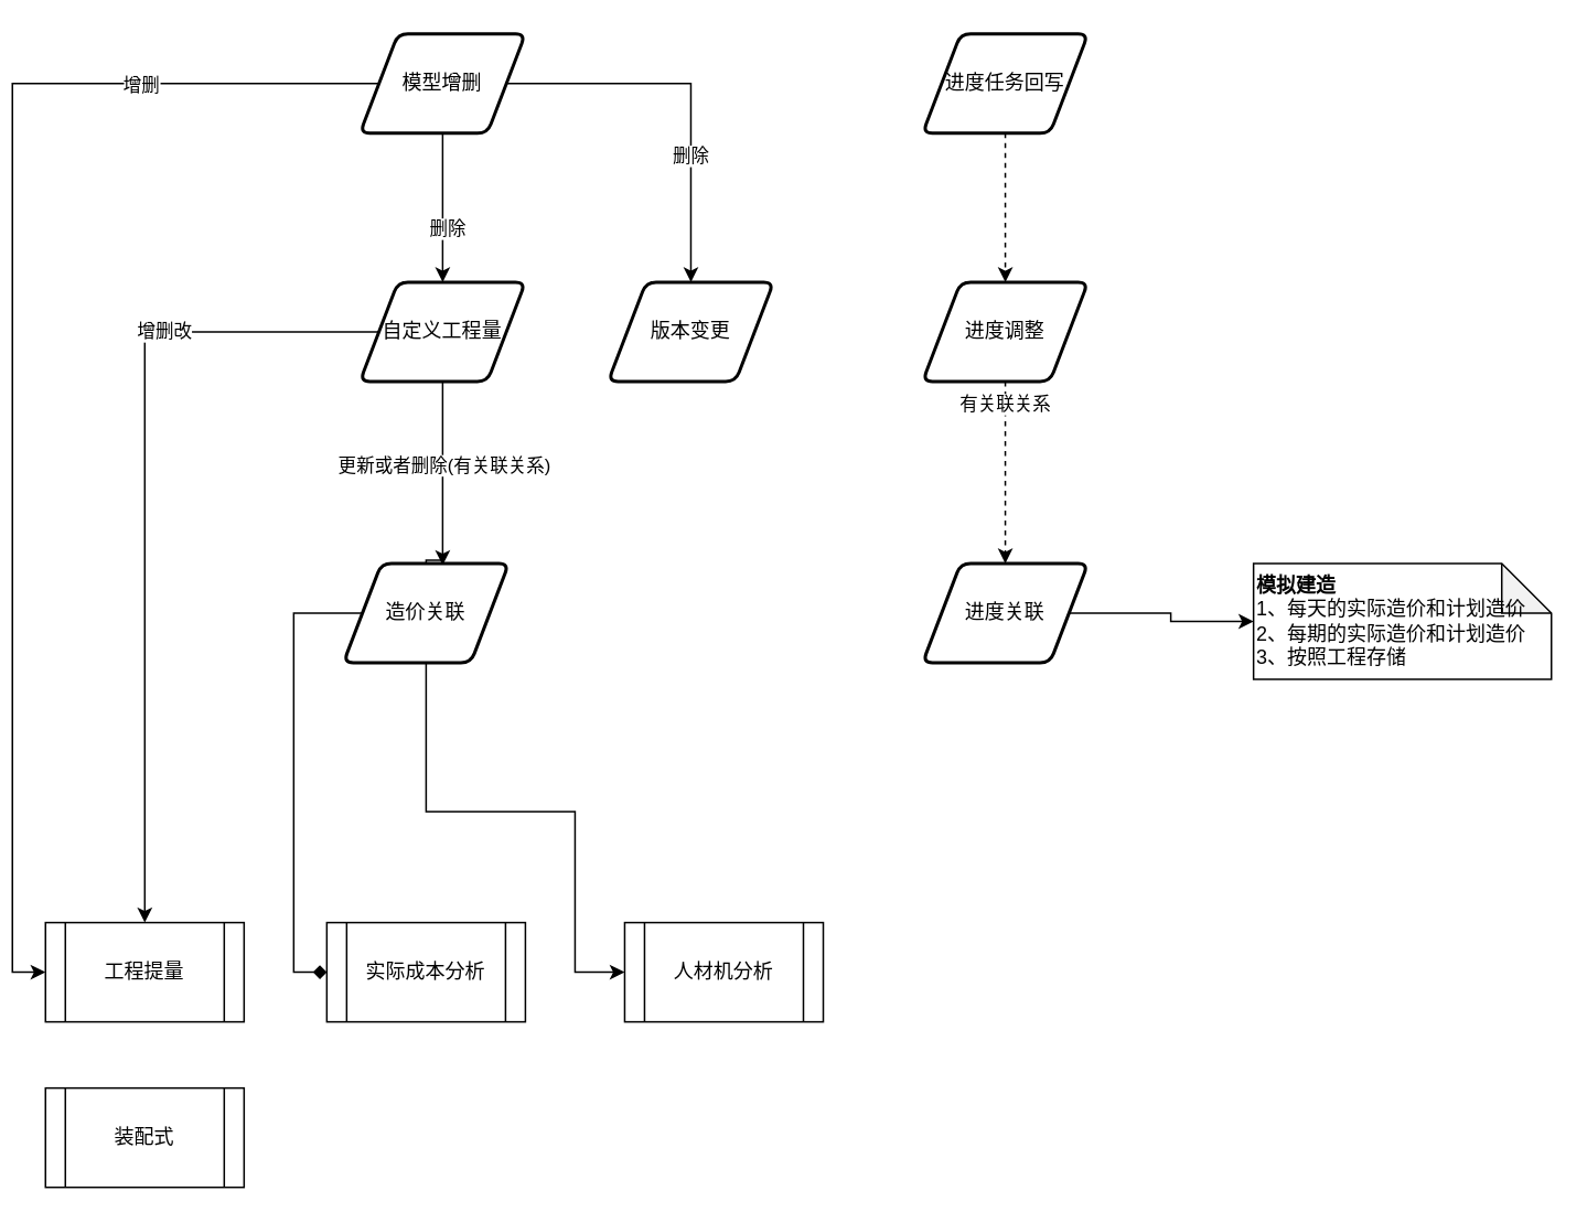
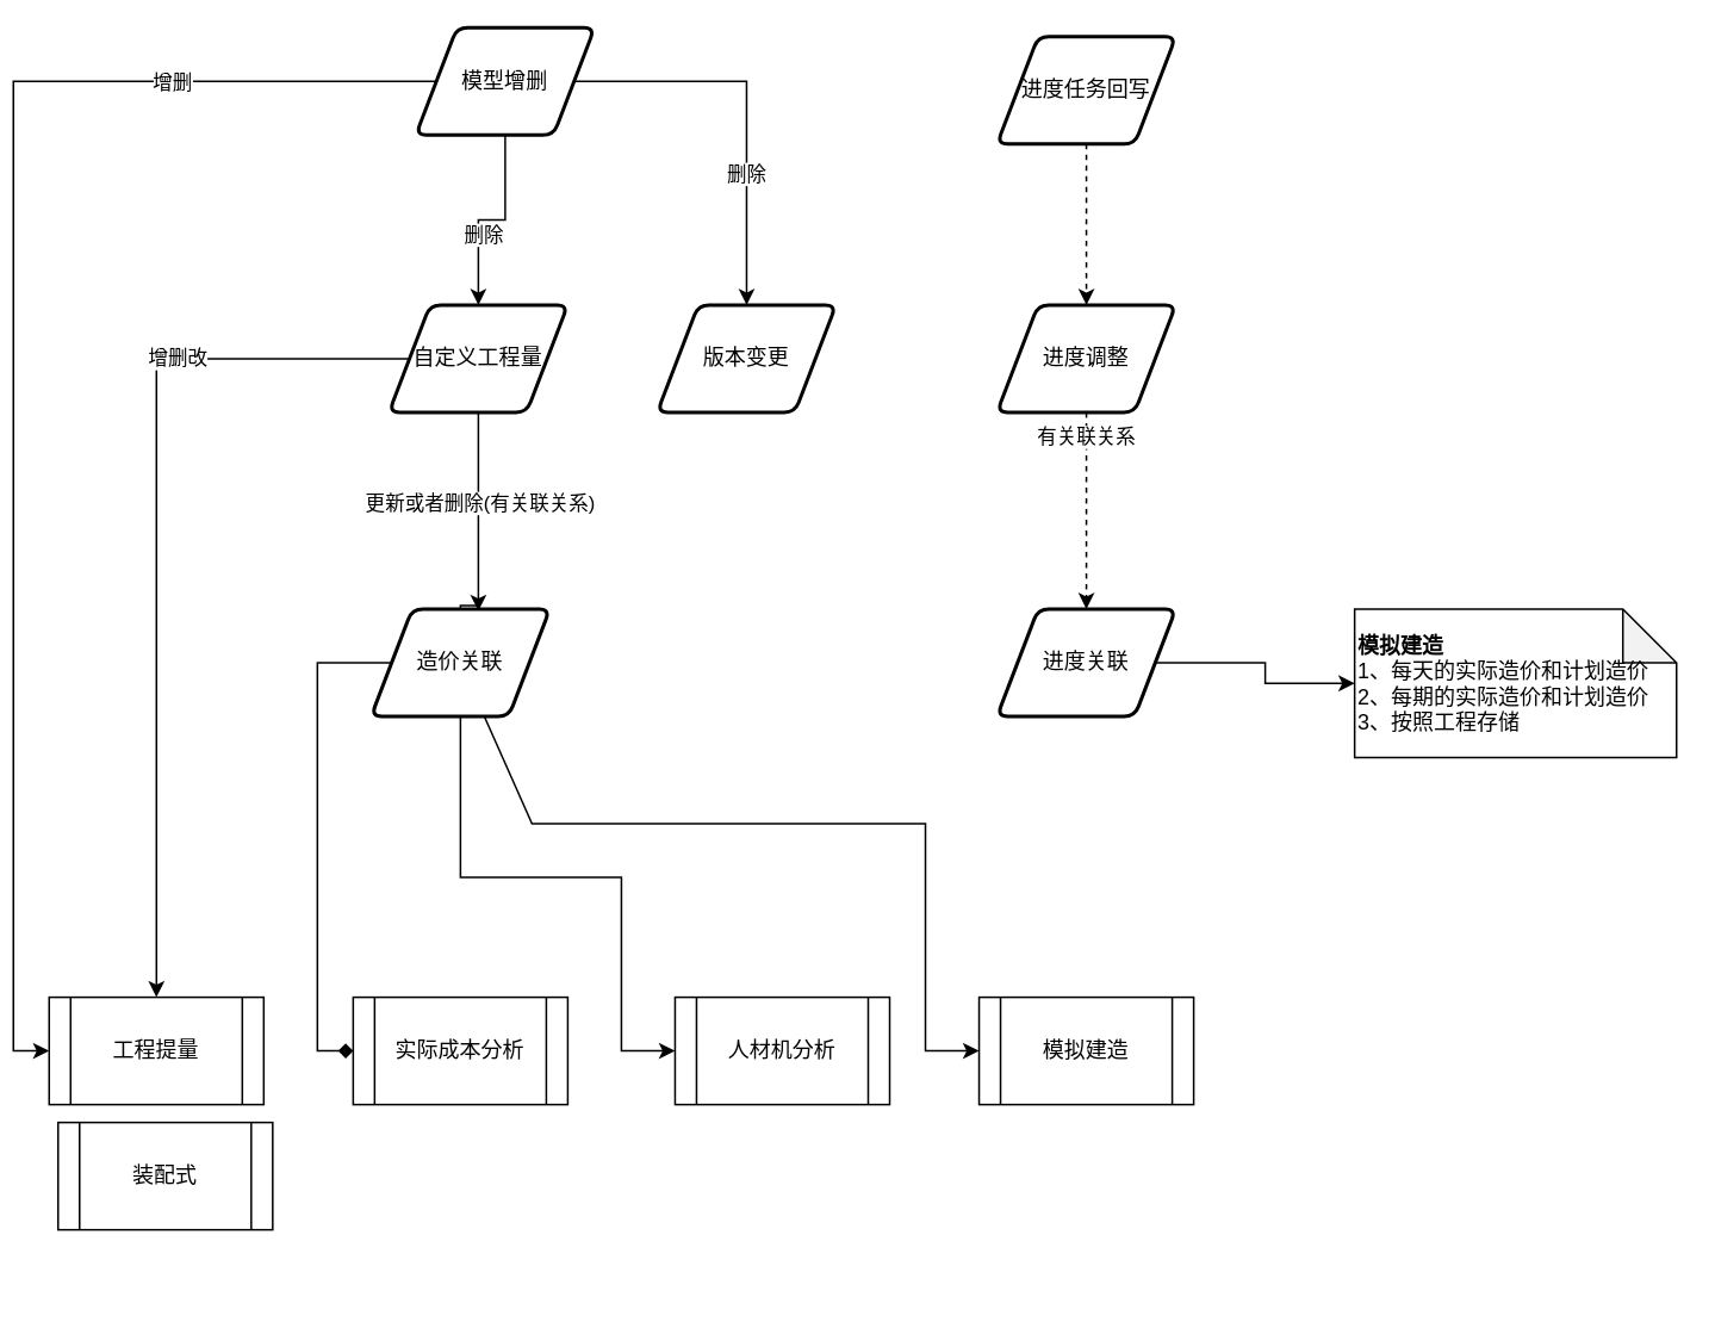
  <mxCell id="0" />
  <mxCell id="1" parent="0" />
  <mxCell id="2" style="edgeStyle=orthogonalEdgeStyle;rounded=0;orthogonalLoop=1;jettySize=auto;html=1;entryX=0.5;entryY=0;entryDx=0;entryDy=0;dashed=1;" edge="1" parent="1" source="4" target="25"><mxGeometry relative="1" as="geometry"><mxPoint x="600" y="343" as="targetPoint" /></mxGeometry></mxCell>
  <mxCell id="3" value="有关联关系" style="edgeLabel;html=1;align=center;verticalAlign=middle;resizable=0;points=[];" vertex="1" connectable="0" parent="2"><mxGeometry x="-0.756" y="-1" relative="1" as="geometry"><mxPoint as="offset" /></mxGeometry></mxCell>
  <mxCell id="4" value="进度调整" style="shape=parallelogram;html=1;strokeWidth=2;perimeter=parallelogramPerimeter;whiteSpace=wrap;rounded=1;arcSize=12;size=0.23;" vertex="1" parent="1"><mxGeometry x="550" y="170" width="100" height="60" as="geometry" /></mxCell>
  <mxCell id="5" style="edgeStyle=orthogonalEdgeStyle;rounded=0;orthogonalLoop=1;jettySize=auto;html=1;entryX=0.5;entryY=0;entryDx=0;entryDy=0;dashed=1;" edge="1" parent="1" source="6" target="4"><mxGeometry relative="1" as="geometry" /></mxCell>
  <mxCell id="6" value="进度任务回写" style="shape=parallelogram;html=1;strokeWidth=2;perimeter=parallelogramPerimeter;whiteSpace=wrap;rounded=1;arcSize=12;size=0.23;" vertex="1" parent="1"><mxGeometry x="550" y="20" width="100" height="60" as="geometry" /></mxCell>
  <mxCell id="7" value="版本变更" style="shape=parallelogram;html=1;strokeWidth=2;perimeter=parallelogramPerimeter;whiteSpace=wrap;rounded=1;arcSize=12;size=0.23;" vertex="1" parent="1"><mxGeometry x="360" y="170" width="100" height="60" as="geometry" /></mxCell>
  <mxCell id="8" style="edgeStyle=orthogonalEdgeStyle;rounded=0;orthogonalLoop=1;jettySize=auto;html=1;entryX=0;entryY=0.5;entryDx=0;entryDy=0;" edge="1" parent="1" source="14" target="26"><mxGeometry relative="1" as="geometry"><mxPoint x="-40" y="530" as="targetPoint" /></mxGeometry></mxCell>
  <mxCell id="9" value="增删" style="edgeLabel;html=1;align=center;verticalAlign=middle;resizable=0;points=[];" vertex="1" connectable="0" parent="8"><mxGeometry x="-0.628" relative="1" as="geometry"><mxPoint x="1" as="offset" /></mxGeometry></mxCell>
  <mxCell id="10" style="edgeStyle=orthogonalEdgeStyle;rounded=0;orthogonalLoop=1;jettySize=auto;html=1;entryX=0.5;entryY=0;entryDx=0;entryDy=0;" edge="1" parent="1" source="14" target="19"><mxGeometry relative="1" as="geometry" /></mxCell>
  <mxCell id="11" value="删除" style="edgeLabel;html=1;align=center;verticalAlign=middle;resizable=0;points=[];" vertex="1" connectable="0" parent="10"><mxGeometry x="0.272" y="2" relative="1" as="geometry"><mxPoint as="offset" /></mxGeometry></mxCell>
  <mxCell id="12" style="edgeStyle=orthogonalEdgeStyle;rounded=0;orthogonalLoop=1;jettySize=auto;html=1;" edge="1" parent="1" source="14" target="7"><mxGeometry relative="1" as="geometry" /></mxCell>
  <mxCell id="13" value="删除" style="edgeLabel;html=1;align=center;verticalAlign=middle;resizable=0;points=[];" vertex="1" connectable="0" parent="12"><mxGeometry x="0.335" y="-1" relative="1" as="geometry"><mxPoint as="offset" /></mxGeometry></mxCell>
- <mxCell id="14" value="模型增删" style="shape=parallelogram;html=1;strokeWidth=2;perimeter=parallelogramPerimeter;whiteSpace=wrap;rounded=1;arcSize=12;size=0.23;" vertex="1" parent="1"><mxGeometry x="210" y="20" width="100" height="60" as="geometry" /></mxCell>
+ <mxCell id="14" value="模型增删" style="shape=parallelogram;html=1;strokeWidth=2;perimeter=parallelogramPerimeter;whiteSpace=wrap;rounded=1;arcSize=12;size=0.23;" vertex="1" parent="1"><mxGeometry x="225" y="15" width="100" height="60" as="geometry" /></mxCell>
  <mxCell id="15" style="edgeStyle=orthogonalEdgeStyle;rounded=0;orthogonalLoop=1;jettySize=auto;html=1;entryX=0.5;entryY=0;entryDx=0;entryDy=0;" edge="1" parent="1" source="19" target="26"><mxGeometry relative="1" as="geometry"><mxPoint x="0" y="500" as="targetPoint" /><Array as="points"><mxPoint x="80" y="200" /></Array></mxGeometry></mxCell>
  <mxCell id="16" value="增删改" style="edgeLabel;html=1;align=center;verticalAlign=middle;resizable=0;points=[];" vertex="1" connectable="0" parent="15"><mxGeometry x="-0.474" y="-1" relative="1" as="geometry"><mxPoint x="1" as="offset" /></mxGeometry></mxCell>
  <mxCell id="17" style="edgeStyle=orthogonalEdgeStyle;rounded=0;orthogonalLoop=1;jettySize=auto;html=1;entryX=0.6;entryY=0.017;entryDx=0;entryDy=0;entryPerimeter=0;" edge="1" parent="1" source="19" target="23"><mxGeometry relative="1" as="geometry" /></mxCell>
  <mxCell id="18" value="更新或者删除(有关联关系)" style="edgeLabel;html=1;align=center;verticalAlign=middle;resizable=0;points=[];" vertex="1" connectable="0" parent="17"><mxGeometry x="0.711" y="-1" relative="1" as="geometry"><mxPoint x="1" y="-45" as="offset" /></mxGeometry></mxCell>
  <mxCell id="19" value="自定义工程量" style="shape=parallelogram;html=1;strokeWidth=2;perimeter=parallelogramPerimeter;whiteSpace=wrap;rounded=1;arcSize=12;size=0.23;" vertex="1" parent="1"><mxGeometry x="210" y="170" width="100" height="60" as="geometry" /></mxCell>
+ <mxCell id="20" style="edgeStyle=orthogonalEdgeStyle;rounded=0;orthogonalLoop=1;jettySize=auto;html=1;entryX=0;entryY=0.5;entryDx=0;entryDy=0;" edge="1" parent="1" source="23" target="28"><mxGeometry relative="1" as="geometry"><mxPoint x="600" y="550" as="targetPoint" /><Array as="points"><mxPoint x="290" y="460" /><mxPoint x="510" y="460" /><mxPoint x="510" y="587" /></Array></mxGeometry></mxCell>
  <mxCell id="21" style="edgeStyle=orthogonalEdgeStyle;rounded=0;orthogonalLoop=1;jettySize=auto;html=1;entryX=0;entryY=0.5;entryDx=0;entryDy=0;exitX=0;exitY=0.5;exitDx=0;exitDy=0;endArrow=diamond;" edge="1" parent="1" source="23" target="29"><mxGeometry relative="1" as="geometry"><Array as="points"><mxPoint x="170" y="370" /><mxPoint x="170" y="587" /></Array></mxGeometry></mxCell>
  <mxCell id="22" style="edgeStyle=orthogonalEdgeStyle;rounded=0;orthogonalLoop=1;jettySize=auto;html=1;entryX=0;entryY=0.5;entryDx=0;entryDy=0;exitX=0.6;exitY=-0.033;exitDx=0;exitDy=0;exitPerimeter=0;" edge="1" parent="1" source="23" target="30"><mxGeometry relative="1" as="geometry"><Array as="points"><mxPoint x="250" y="338" /><mxPoint x="250" y="490" /><mxPoint x="340" y="490" /><mxPoint x="340" y="587" /></Array></mxGeometry></mxCell>
  <mxCell id="23" value="造价关联" style="shape=parallelogram;html=1;strokeWidth=2;perimeter=parallelogramPerimeter;whiteSpace=wrap;rounded=1;arcSize=12;size=0.23;" vertex="1" parent="1"><mxGeometry x="200" y="340" width="100" height="60" as="geometry" /></mxCell>
  <mxCell id="24" style="edgeStyle=orthogonalEdgeStyle;rounded=0;orthogonalLoop=1;jettySize=auto;html=1;" edge="1" parent="1" source="25" target="31"><mxGeometry relative="1" as="geometry" /></mxCell>
  <mxCell id="25" value="进度关联" style="shape=parallelogram;html=1;strokeWidth=2;perimeter=parallelogramPerimeter;whiteSpace=wrap;rounded=1;arcSize=12;size=0.23;" vertex="1" parent="1"><mxGeometry x="550" y="340" width="100" height="60" as="geometry" /></mxCell>
  <mxCell id="26" value="工程提量" style="shape=process;whiteSpace=wrap;html=1;backgroundOutline=1;" vertex="1" parent="1"><mxGeometry x="20" y="557" width="120" height="60" as="geometry" /></mxCell>
- <mxCell id="27" value="装配式" style="shape=process;whiteSpace=wrap;html=1;backgroundOutline=1;" vertex="1" parent="1"><mxGeometry x="20" y="657" width="120" height="60" as="geometry" /></mxCell>
+ <mxCell id="27" value="装配式" style="shape=process;whiteSpace=wrap;html=1;backgroundOutline=1;" vertex="1" parent="1"><mxGeometry x="25" y="627" width="120" height="60" as="geometry" /></mxCell>
+ <mxCell id="28" value="模拟建造" style="shape=process;whiteSpace=wrap;html=1;backgroundOutline=1;" vertex="1" parent="1"><mxGeometry x="540" y="557" width="120" height="60" as="geometry" /></mxCell>
  <mxCell id="29" value="实际成本分析" style="shape=process;whiteSpace=wrap;html=1;backgroundOutline=1;" vertex="1" parent="1"><mxGeometry x="190" y="557" width="120" height="60" as="geometry" /></mxCell>
  <mxCell id="30" value="人材机分析" style="shape=process;whiteSpace=wrap;html=1;backgroundOutline=1;" vertex="1" parent="1"><mxGeometry x="370" y="557" width="120" height="60" as="geometry" /></mxCell>
- <mxCell id="31" value="&lt;span&gt;&lt;b&gt;模拟建造&lt;/b&gt;&lt;br&gt;1、每天的实际造价和计划造价&lt;/span&gt;&lt;br&gt;&lt;span&gt;2、每期的实际造价和计划造价3、按照工程存储&lt;/span&gt;" style="shape=note;whiteSpace=wrap;html=1;backgroundOutline=1;darkOpacity=0.05;align=left;" vertex="1" parent="1"><mxGeometry x="750" y="340" width="180" height="70" as="geometry" /></mxCell>
+ <mxCell id="31" value="&lt;span&gt;&lt;b&gt;模拟建造&lt;/b&gt;&lt;br&gt;1、每天的实际造价和计划造价&lt;/span&gt;&lt;br&gt;&lt;span&gt;2、每期的实际造价和计划造价3、按照工程存储&lt;/span&gt;" style="shape=note;whiteSpace=wrap;html=1;backgroundOutline=1;darkOpacity=0.05;align=left;" vertex="1" parent="1"><mxGeometry x="750" y="340" width="180" height="83" as="geometry" /></mxCell>
